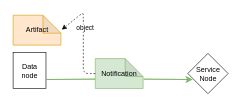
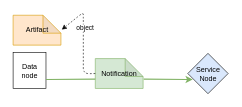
  <mxCell id="0" />
  <mxCell id="1" parent="0" />
  <mxCell id="2" value="Data node" style="rounded=0;whiteSpace=wrap;html=1;rotation=0;" vertex="1" parent="1"><mxGeometry x="20.5" y="87.5" width="55" height="60" as="geometry" /></mxCell>
  <mxCell id="3" value="Notification" style="shape=note;whiteSpace=wrap;html=1;backgroundOutline=1;darkOpacity=0.05;strokeColor=#82b366;fillColor=#d5e8d4;" vertex="1" parent="1"><mxGeometry x="158" y="97.5" width="80" height="50" as="geometry" /></mxCell>
  <mxCell id="4" value="Artifact" style="shape=note;whiteSpace=wrap;html=1;backgroundOutline=1;darkOpacity=0.05;strokeColor=#d79b00;fillColor=#ffe6cc;" vertex="1" parent="1"><mxGeometry x="20.5" y="25" width="80" height="50" as="geometry" /></mxCell>
  <mxCell id="5" value="" style="endArrow=classic;html=1;exitX=0;exitY=0.5;exitDx=0;exitDy=0;exitPerimeter=0;entryX=1.019;entryY=0.48;entryDx=0;entryDy=0;entryPerimeter=0;dashed=1;" edge="1" parent="1" source="3" target="4"><mxGeometry width="50" height="50" relative="1" as="geometry"><mxPoint x="298" y="75" as="sourcePoint" /><mxPoint x="348" y="25" as="targetPoint" /><Array as="points"><mxPoint x="138" y="123" /><mxPoint x="138" y="35" /><mxPoint x="138" y="20" /></Array></mxGeometry></mxCell>
  <mxCell id="6" value="object" style="edgeLabel;html=1;align=center;verticalAlign=middle;resizable=0;points=[];" vertex="1" connectable="0" parent="5"><mxGeometry x="0.15" y="-2" relative="1" as="geometry"><mxPoint as="offset" /></mxGeometry></mxCell>
  <mxCell id="7" value="" style="endArrow=none;html=1;exitX=1;exitY=0.75;exitDx=0;exitDy=0;strokeWidth=2;fillColor=#d5e8d4;strokeColor=#82b366;" edge="1" parent="1" source="2"><mxGeometry width="50" height="50" relative="1" as="geometry"><mxPoint x="298" y="75" as="sourcePoint" /><mxPoint x="158" y="132" as="targetPoint" /></mxGeometry></mxCell>
  <mxCell id="8" value="" style="endArrow=classic;html=1;entryX=0;entryY=0.75;entryDx=0;entryDy=0;strokeWidth=2;fillColor=#d5e8d4;strokeColor=#82b366;" edge="1" parent="1"><mxGeometry width="50" height="50" relative="1" as="geometry"><mxPoint x="239" y="132" as="sourcePoint" /><mxPoint x="321" y="132.5" as="targetPoint" /></mxGeometry></mxCell>
- <mxCell id="9" value="Service&lt;br&gt;Node" style="rhombus;whiteSpace=wrap;html=1;" vertex="1" parent="1"><mxGeometry x="312.75" y="88.75" width="67.5" height="67.5" as="geometry" /></mxCell>
+ <mxCell id="9" value="Service&lt;br&gt;Node" style="rhombus;whiteSpace=wrap;html=1;fillColor=#dae8fc;" vertex="1" parent="1"><mxGeometry x="312.75" y="88.75" width="67.5" height="67.5" as="geometry" /></mxCell>
